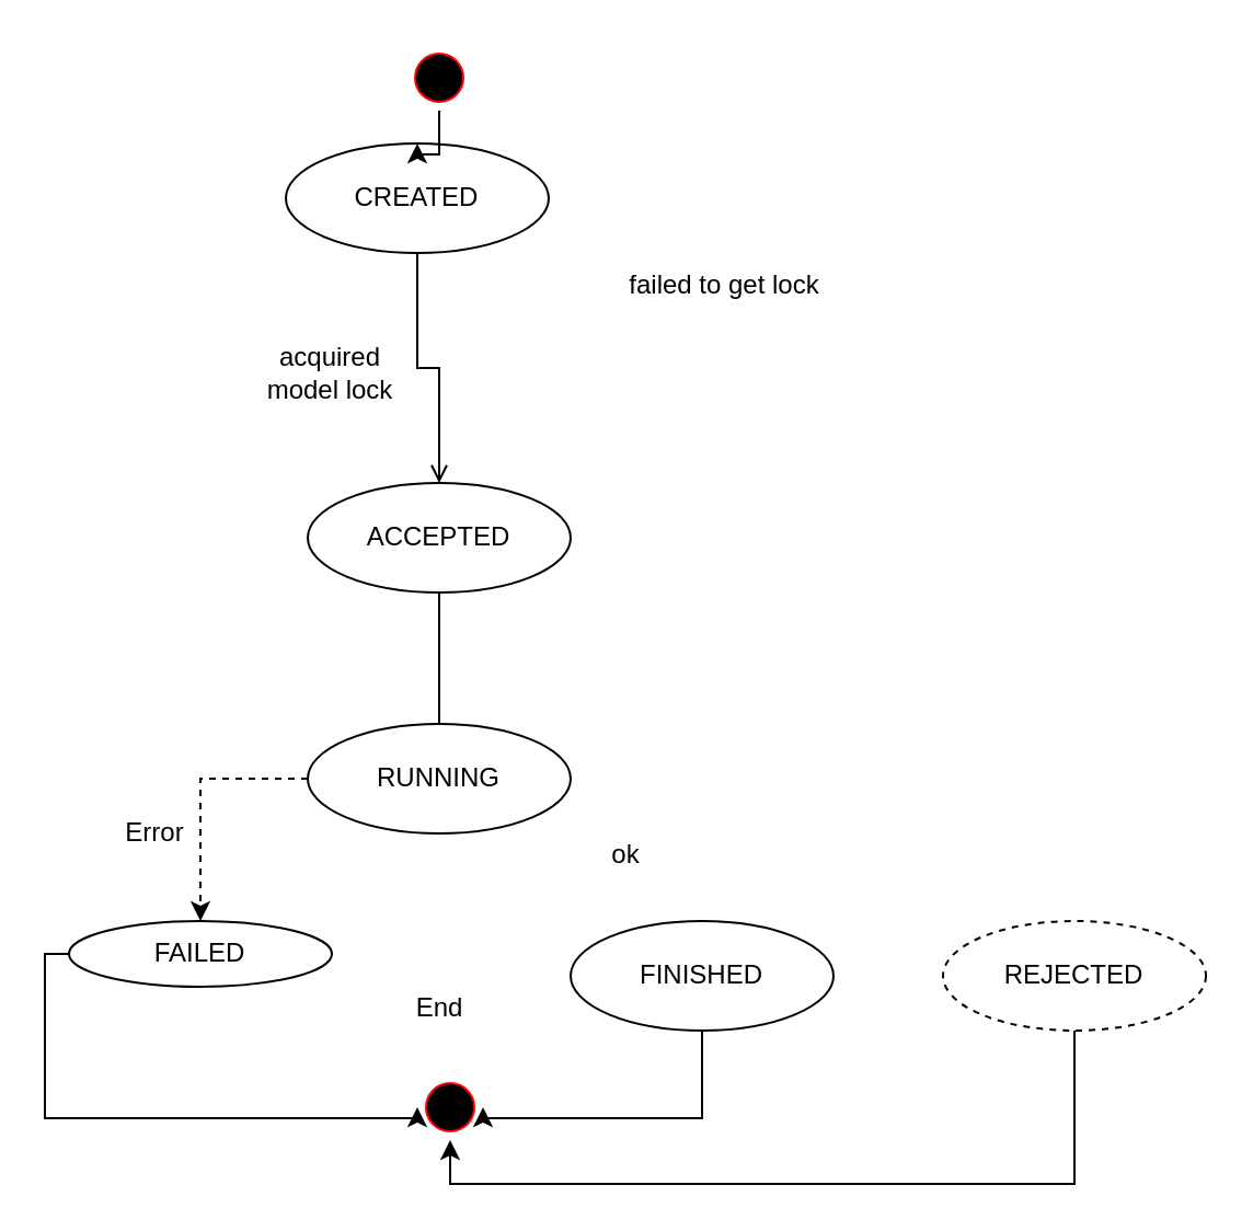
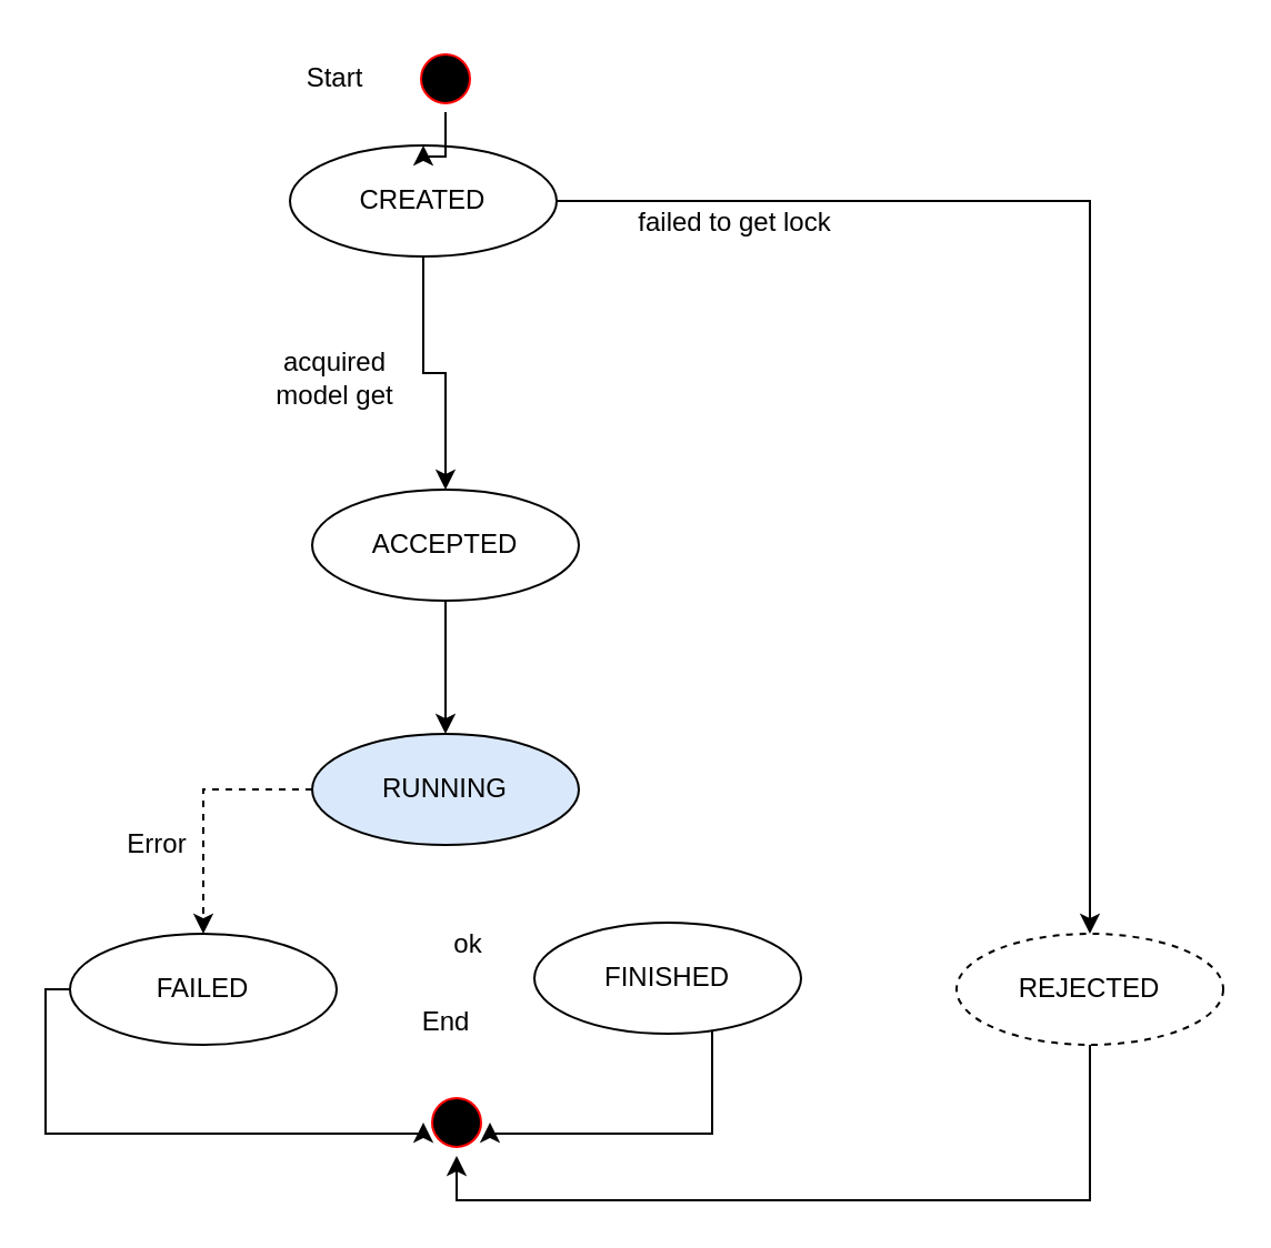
  <mxCell id="0" />
  <mxCell id="1" parent="0" />
+ <mxCell id="2" style="edgeStyle=orthogonalEdgeStyle;rounded=0;orthogonalLoop=1;jettySize=auto;html=1;entryX=0.5;entryY=0;entryDx=0;entryDy=0;" edge="1" parent="1" source="3" target="7"><mxGeometry relative="1" as="geometry" /></mxCell>
  <mxCell id="3" value="CREATED" style="ellipse;whiteSpace=wrap;html=1;" vertex="1" parent="1"><mxGeometry x="130" y="65" width="120" height="50" as="geometry" /></mxCell>
  <mxCell id="4" style="edgeStyle=orthogonalEdgeStyle;rounded=0;orthogonalLoop=1;jettySize=auto;html=1;" edge="1" parent="1" source="5" target="3"><mxGeometry relative="1" as="geometry" /></mxCell>
  <mxCell id="5" value="" style="ellipse;shape=startState;fillColor=#000000;strokeColor=#ff0000;" parent="1" vertex="1"><mxGeometry x="185" y="20" width="30" height="30" as="geometry" /></mxCell>
  <mxCell id="6" style="edgeStyle=orthogonalEdgeStyle;rounded=0;orthogonalLoop=1;jettySize=auto;html=1;entryX=0.5;entryY=1;entryDx=0;entryDy=0;" edge="1" parent="1" source="7" target="9"><mxGeometry relative="1" as="geometry"><Array as="points"><mxPoint x="490" y="540" /><mxPoint x="205" y="540" /></Array></mxGeometry></mxCell>
  <mxCell id="7" value="REJECTED" style="ellipse;whiteSpace=wrap;html=1;dashed=1;" vertex="1" parent="1"><mxGeometry x="430" y="420" width="120" height="50" as="geometry" /></mxCell>
- <mxCell id="8" style="edgeStyle=orthogonalEdgeStyle;rounded=0;orthogonalLoop=1;jettySize=auto;html=1;exitX=0.5;exitY=1;exitDx=0;exitDy=0;endArrow=open;" edge="1" parent="1" source="3" target="11"><mxGeometry relative="1" as="geometry"><mxPoint x="200" y="250" as="sourcePoint" /></mxGeometry></mxCell>
+ <mxCell id="8" style="edgeStyle=orthogonalEdgeStyle;rounded=0;orthogonalLoop=1;jettySize=auto;html=1;exitX=0.5;exitY=1;exitDx=0;exitDy=0;" edge="1" parent="1" source="3" target="11"><mxGeometry relative="1" as="geometry"><mxPoint x="200" y="250" as="sourcePoint" /></mxGeometry></mxCell>
  <mxCell id="9" value="" style="ellipse;shape=startState;fillColor=#000000;strokeColor=#ff0000;" vertex="1" parent="1"><mxGeometry x="190" y="490" width="30" height="30" as="geometry" /></mxCell>
- <mxCell id="10" style="edgeStyle=orthogonalEdgeStyle;rounded=0;orthogonalLoop=1;jettySize=auto;html=1;entryX=0.5;entryY=0;entryDx=0;entryDy=0;endArrow=none;" edge="1" parent="1" source="11" target="12"><mxGeometry relative="1" as="geometry" /></mxCell>
+ <mxCell id="10" style="edgeStyle=orthogonalEdgeStyle;rounded=0;orthogonalLoop=1;jettySize=auto;html=1;entryX=0.5;entryY=0;entryDx=0;entryDy=0;" edge="1" parent="1" source="11" target="12"><mxGeometry relative="1" as="geometry" /></mxCell>
  <mxCell id="11" value="ACCEPTED" style="ellipse;whiteSpace=wrap;html=1;" vertex="1" parent="1"><mxGeometry x="140" y="220" width="120" height="50" as="geometry" /></mxCell>
- <mxCell id="12" value="RUNNING" style="ellipse;whiteSpace=wrap;html=1;" vertex="1" parent="1"><mxGeometry x="140" y="330" width="120" height="50" as="geometry" /></mxCell>
+ <mxCell id="12" value="RUNNING" style="ellipse;whiteSpace=wrap;html=1;fillColor=#dae8fc;" vertex="1" parent="1"><mxGeometry x="140" y="330" width="120" height="50" as="geometry" /></mxCell>
  <mxCell id="13" style="edgeStyle=orthogonalEdgeStyle;rounded=0;orthogonalLoop=1;jettySize=auto;html=1;entryX=1;entryY=0.5;entryDx=0;entryDy=0;" edge="1" parent="1" source="14" target="9"><mxGeometry relative="1" as="geometry"><Array as="points"><mxPoint x="320" y="510" /><mxPoint x="220" y="510" /></Array></mxGeometry></mxCell>
- <mxCell id="14" value="FINISHED" style="ellipse;whiteSpace=wrap;html=1;" vertex="1" parent="1"><mxGeometry x="260" y="420" width="120" height="50" as="geometry" /></mxCell>
+ <mxCell id="14" value="FINISHED" style="ellipse;whiteSpace=wrap;html=1;" vertex="1" parent="1"><mxGeometry x="240" y="415" width="120" height="50" as="geometry" /></mxCell>
  <mxCell id="15" style="edgeStyle=orthogonalEdgeStyle;rounded=0;orthogonalLoop=1;jettySize=auto;html=1;entryX=0;entryY=0.5;entryDx=0;entryDy=0;" edge="1" parent="1" source="16" target="9"><mxGeometry relative="1" as="geometry"><Array as="points"><mxPoint x="20" y="510" /><mxPoint x="190" y="510" /></Array></mxGeometry></mxCell>
- <mxCell id="16" value="FAILED" style="ellipse;whiteSpace=wrap;html=1;" vertex="1" parent="1"><mxGeometry x="31" y="420" width="120" height="30" as="geometry" /></mxCell>
+ <mxCell id="16" value="FAILED" style="ellipse;whiteSpace=wrap;html=1;" vertex="1" parent="1"><mxGeometry x="31" y="420" width="120" height="50" as="geometry" /></mxCell>
  <mxCell id="17" style="edgeStyle=orthogonalEdgeStyle;rounded=0;orthogonalLoop=1;jettySize=auto;html=1;exitX=0;exitY=0.5;exitDx=0;exitDy=0;dashed=1;" edge="1" parent="1" source="12" target="16"><mxGeometry relative="1" as="geometry"><mxPoint x="160" y="510" as="sourcePoint" /></mxGeometry></mxCell>
+ <mxCell id="18" value="Start" style="text;html=1;align=center;verticalAlign=middle;resizable=0;points=[];autosize=1;strokeColor=none;fillColor=none;" vertex="1" parent="1"><mxGeometry x="130" y="25" width="40" height="20" as="geometry" /></mxCell>
  <mxCell id="19" value="End" style="text;html=1;align=center;verticalAlign=middle;resizable=0;points=[];autosize=1;strokeColor=none;fillColor=none;" vertex="1" parent="1"><mxGeometry x="180" y="450" width="40" height="20" as="geometry" /></mxCell>
- <mxCell id="20" value="ok" style="text;html=1;align=center;verticalAlign=middle;resizable=0;points=[];autosize=1;strokeColor=none;fillColor=none;" vertex="1" parent="1"><mxGeometry x="270" y="380" width="30" height="20" as="geometry" /></mxCell>
+ <mxCell id="20" value="ok" style="text;html=1;align=center;verticalAlign=middle;resizable=0;points=[];autosize=1;strokeColor=none;fillColor=none;" vertex="1" parent="1"><mxGeometry x="195" y="415" width="30" height="20" as="geometry" /></mxCell>
  <mxCell id="21" value="Error" style="text;html=1;align=center;verticalAlign=middle;resizable=0;points=[];autosize=1;strokeColor=none;fillColor=none;" vertex="1" parent="1"><mxGeometry x="50" y="370" width="40" height="20" as="geometry" /></mxCell>
- <mxCell id="22" value="failed to get lock" style="text;html=1;align=center;verticalAlign=middle;resizable=0;points=[];autosize=1;strokeColor=none;fillColor=none;" vertex="1" parent="1"><mxGeometry x="280" y="120" width="100" height="20" as="geometry" /></mxCell>
- <mxCell id="23" value="&lt;div&gt;acquired&lt;/div&gt;&lt;div&gt;model lock&lt;/div&gt;" style="text;html=1;align=center;verticalAlign=middle;resizable=0;points=[];autosize=1;strokeColor=none;fillColor=none;" vertex="1" parent="1"><mxGeometry x="115" y="155" width="70" height="30" as="geometry" /></mxCell>
+ <mxCell id="22" value="failed to get lock" style="text;html=1;align=center;verticalAlign=middle;resizable=0;points=[];autosize=1;strokeColor=none;fillColor=none;" vertex="1" parent="1"><mxGeometry x="280" y="90" width="100" height="20" as="geometry" /></mxCell>
+ <mxCell id="23" value="&lt;div&gt;acquired&lt;/div&gt;&lt;div&gt;model get&lt;/div&gt;" style="text;html=1;align=center;verticalAlign=middle;resizable=0;points=[];autosize=1;strokeColor=none;fillColor=none;" vertex="1" parent="1"><mxGeometry x="115" y="155" width="70" height="30" as="geometry" /></mxCell>
